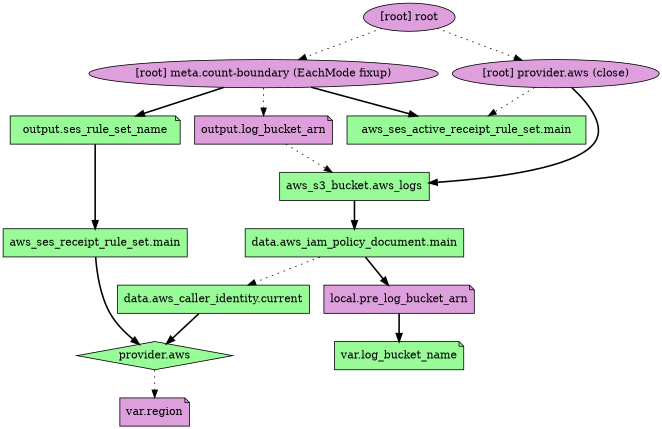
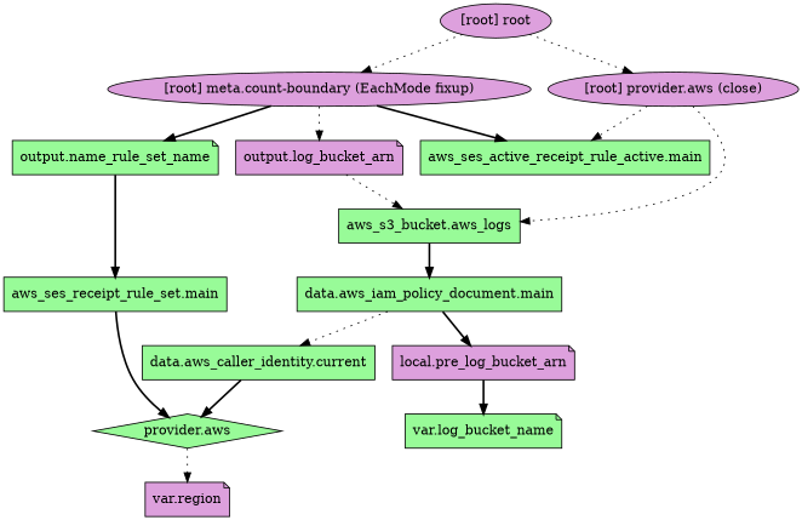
  digraph {
    compound=true
    newrank=true
    node [fillcolor=palegreen shape=box style=filled]
    edge [style=bold]
    n1 [label="aws_s3_bucket.aws_logs"]
    n2 [label="data.aws_iam_policy_document.main"]
-   n3 [label="aws_ses_active_receipt_rule_set.main"]
+   n3 [label="aws_ses_active_receipt_rule_active.main"]
    n4 [label="aws_ses_receipt_rule_set.main"]
    n5 [label="provider.aws" shape=diamond]
    n6 [label="data.aws_caller_identity.current"]
    n7 [fillcolor=plum label="local.pre_log_bucket_arn" shape=note]
    n8 [label="var.log_bucket_name" shape=note]
    n9 [fillcolor=plum label="output.log_bucket_arn" shape=note]
-   n10 [label="output.ses_rule_set_name" shape=note]
+   n10 [label="output.name_rule_set_name" shape=note]
    n11 [fillcolor=plum label="var.region" shape=note]
    "[root] meta.count-boundary (EachMode fixup)" [fillcolor=plum shape=""]
    "[root] provider.aws (close)" [fillcolor=plum shape=""]
    "[root] root" [fillcolor=plum shape=""]
    subgraph sub_1 {
      n1
      n2
      n3
      n4
      n5
      n6
      n7
      n8
      n9
      n10
      n11
      "[root] meta.count-boundary (EachMode fixup)"
      "[root] provider.aws (close)"
      "[root] root"
    }
    n1 -> n2
    n2 -> n6 [style=dotted]
    n2 -> n7
    n4 -> n5
    n5 -> n11 [style=dotted]
    n6 -> n5
    n7 -> n8
    n9 -> n1 [style=dotted]
    n10 -> n4
    "[root] meta.count-boundary (EachMode fixup)" -> n3
    "[root] meta.count-boundary (EachMode fixup)" -> n9 [style=dotted]
    "[root] meta.count-boundary (EachMode fixup)" -> n10
-   "[root] provider.aws (close)" -> n1
+   "[root] provider.aws (close)" -> n1 [style=dotted]
    "[root] provider.aws (close)" -> n3 [style=dotted]
    "[root] root" -> "[root] meta.count-boundary (EachMode fixup)" [style=dotted]
    "[root] root" -> "[root] provider.aws (close)" [style=dotted]
  }
